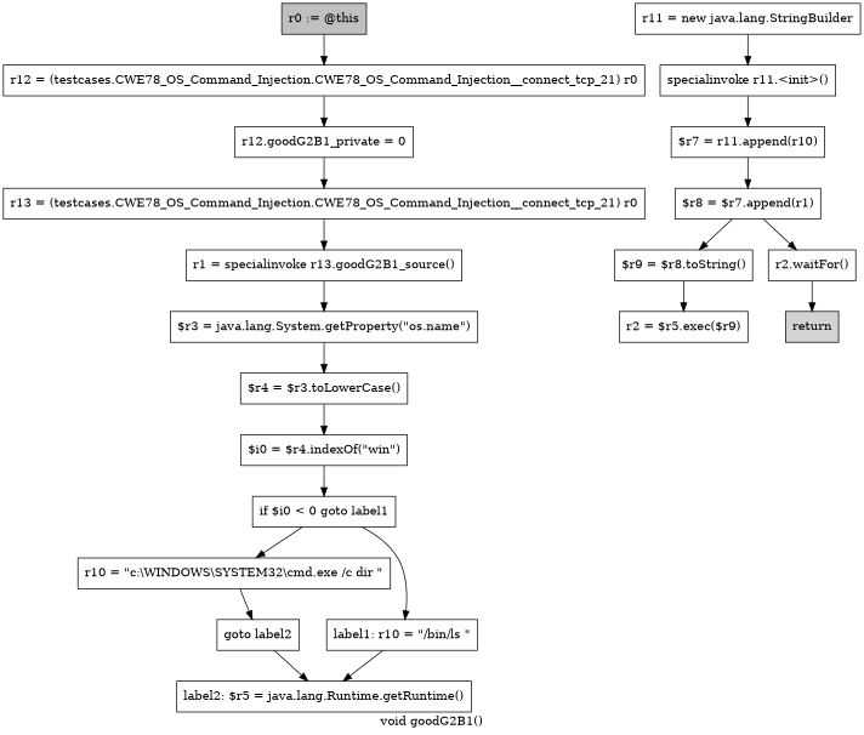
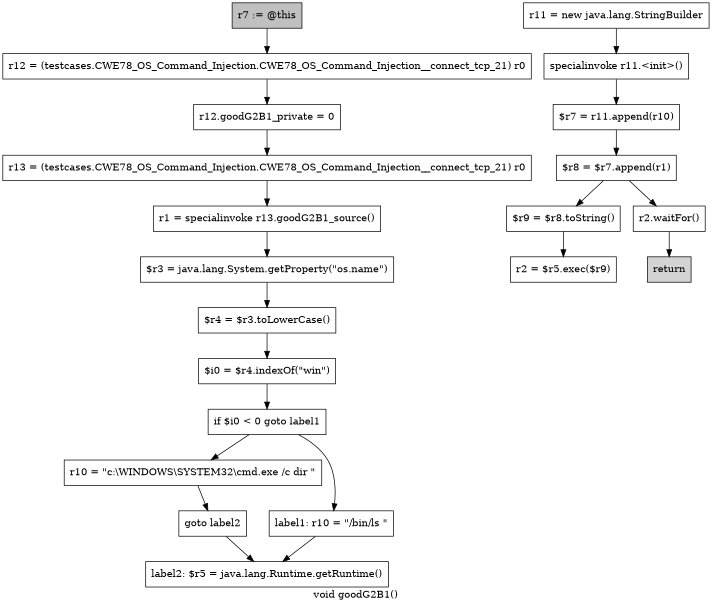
  digraph {
    label="void goodG2B1()"
    node [shape=box]
-   n1 [fillcolor=gray label="r0 := @this" style=filled]
+   n1 [fillcolor=gray label="r7 := @this" style=filled]
    n2 [label="r12 = (testcases.CWE78_OS_Command_Injection.CWE78_OS_Command_Injection__connect_tcp_21) r0"]
    n3 [label="r12.goodG2B1_private = 0"]
    n4 [label="r13 = (testcases.CWE78_OS_Command_Injection.CWE78_OS_Command_Injection__connect_tcp_21) r0"]
    n5 [label="r1 = specialinvoke r13.goodG2B1_source()"]
    n6 [label="$r3 = java.lang.System.getProperty(\"os.name\")"]
    n7 [label="$r4 = $r3.toLowerCase()"]
    n8 [label="$i0 = $r4.indexOf(\"win\")"]
    n9 [label="if $i0 < 0 goto label1"]
    n10 [label="r10 = \"c:\\WINDOWS\\SYSTEM32\\cmd.exe /c dir \""]
    n11 [label="label1: r10 = \"/bin/ls \""]
    n12 [label="goto label2"]
    n13 [label="label2: $r5 = java.lang.Runtime.getRuntime()"]
    n14 [label="r11 = new java.lang.StringBuilder"]
    n15 [label="specialinvoke r11.<init>()"]
    n16 [label="$r7 = r11.append(r10)"]
    n17 [label="$r8 = $r7.append(r1)"]
    n18 [label="$r9 = $r8.toString()"]
    n19 [label="r2.waitFor()"]
    n20 [label="r2 = $r5.exec($r9)"]
    n21 [fillcolor=lightgray label=return style=filled]
    n1 -> n2
    n2 -> n3
    n3 -> n4
    n4 -> n5
    n5 -> n6
    n6 -> n7
    n7 -> n8
    n8 -> n9
    n9 -> n10
    n9 -> n11
    n10 -> n12
    n11 -> n13
    n12 -> n13
    n14 -> n15
    n15 -> n16
    n16 -> n17
    n17 -> n18
    n17 -> n19
    n18 -> n20
    n19 -> n21
  }
